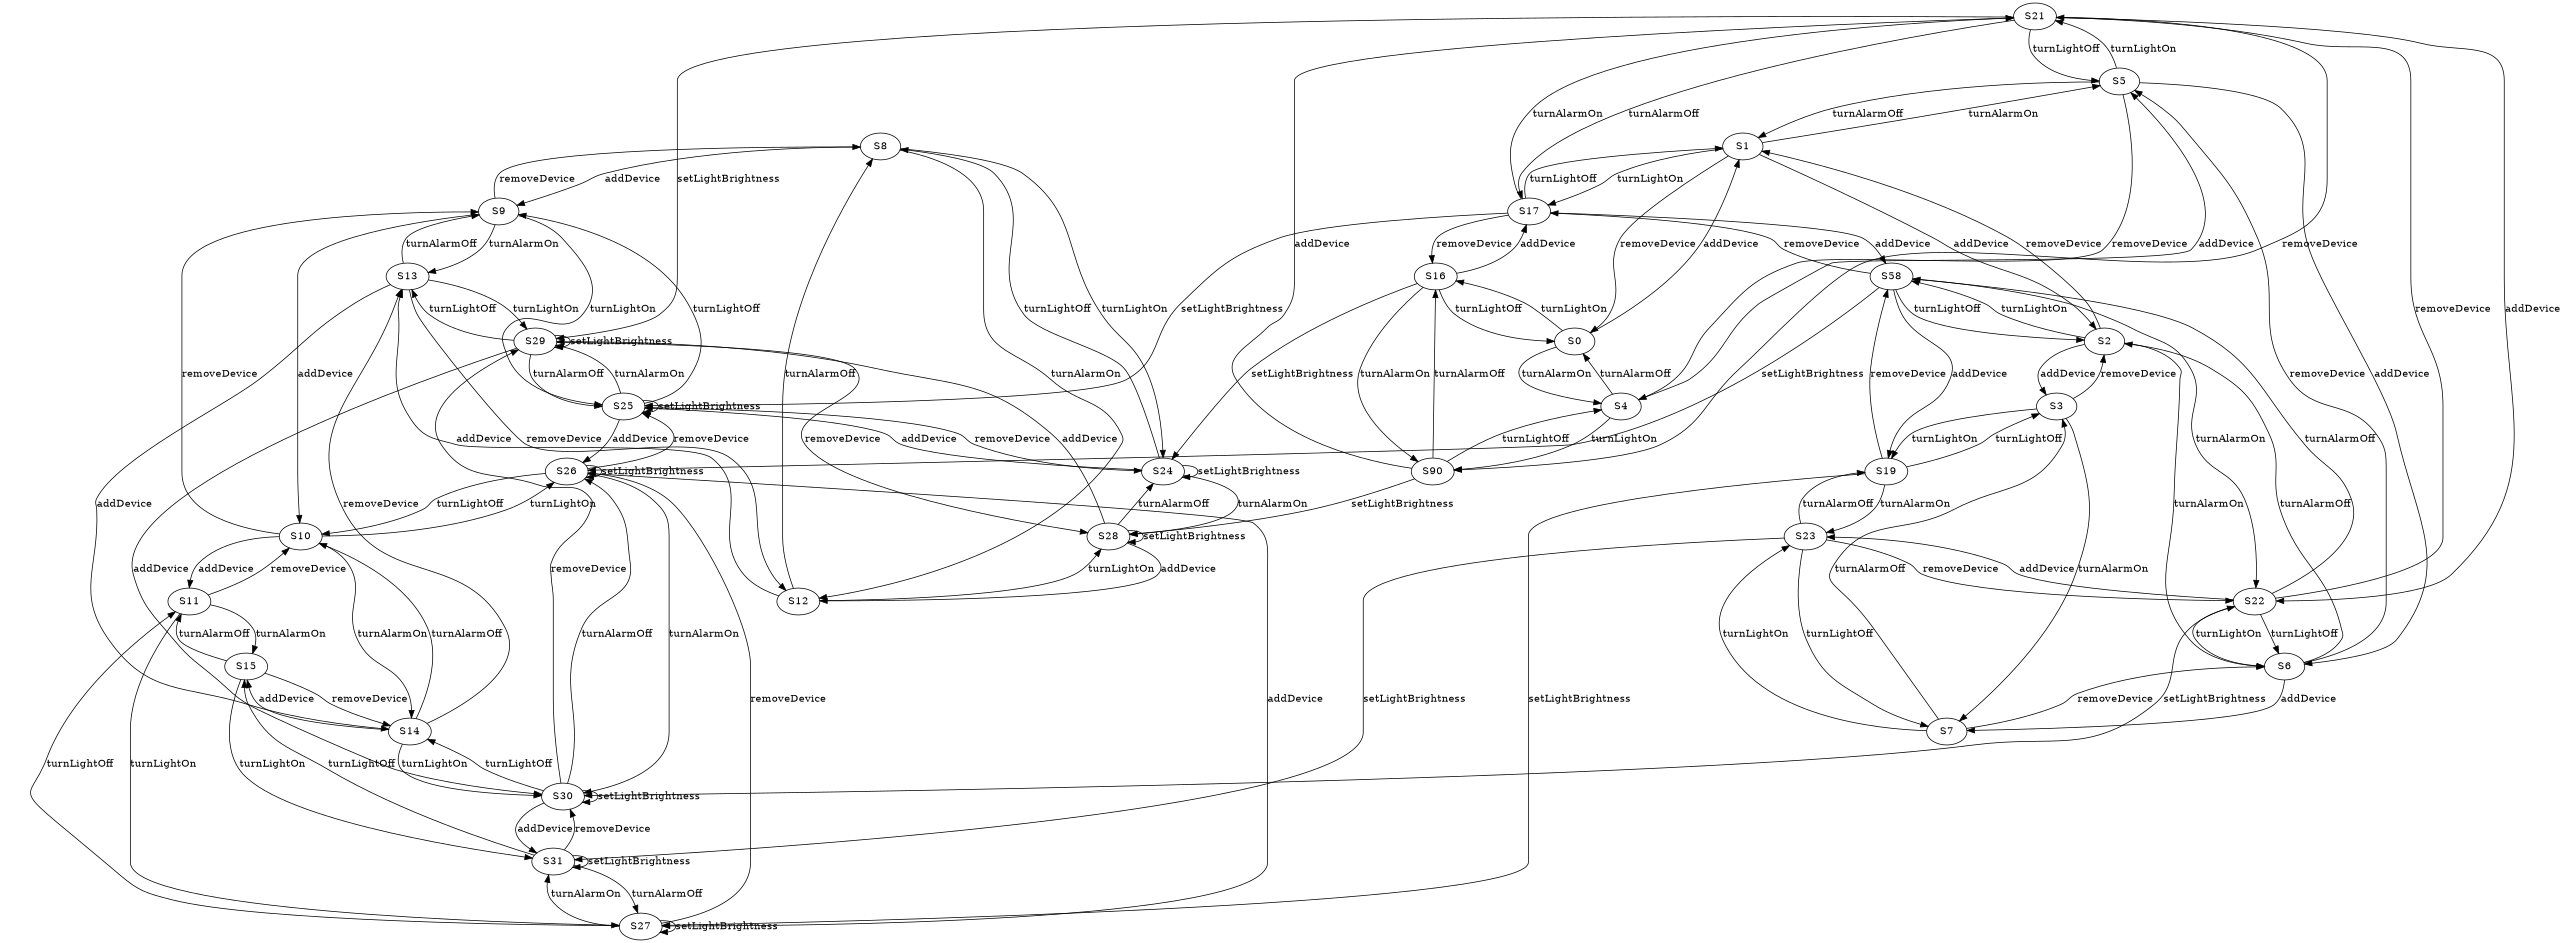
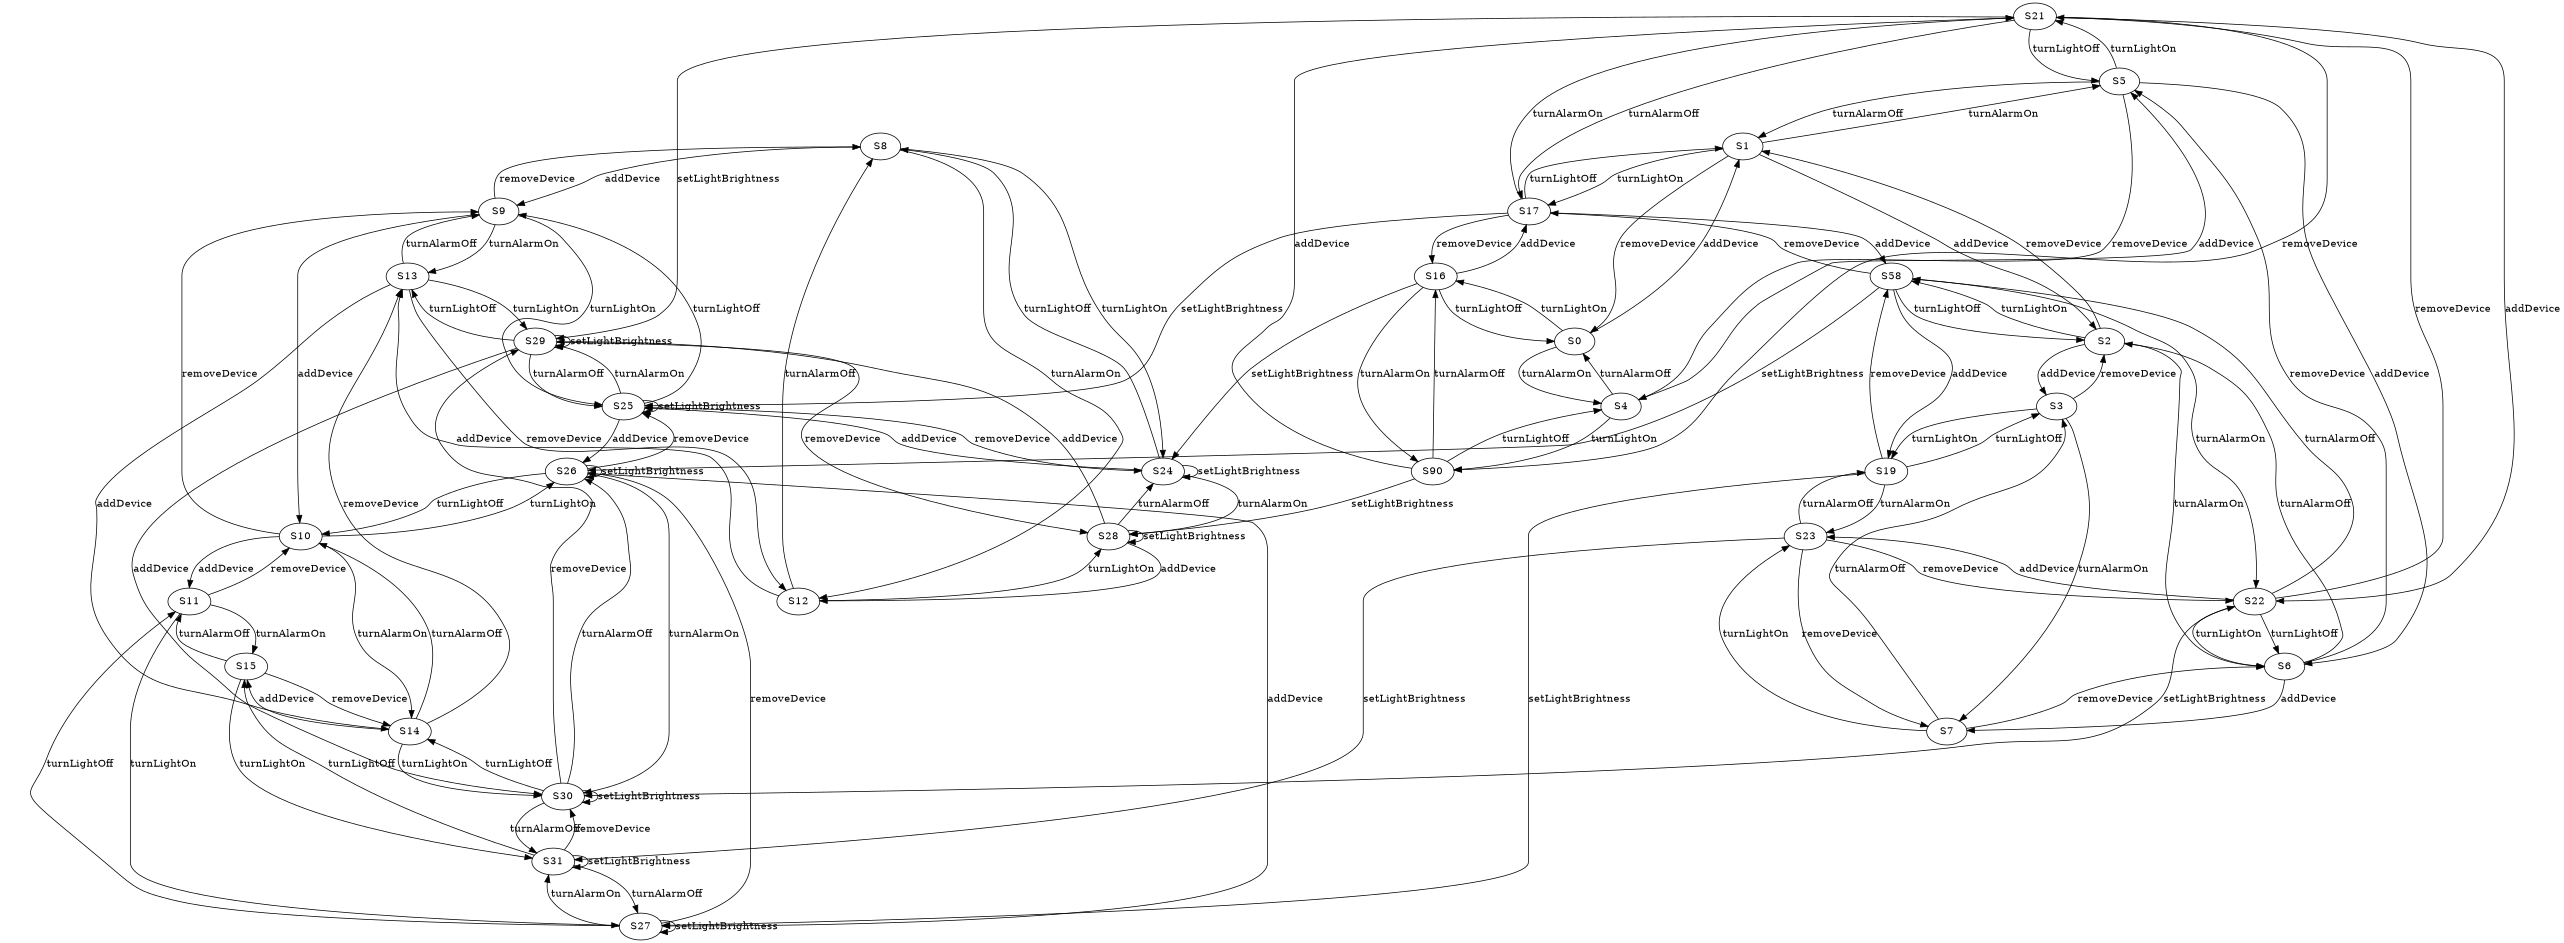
  digraph {
    S8
    S9
    S24
    S12
    S10
    S25
    S13
    S28
    S26
    S14
    S11
    S29
    S5
    S1
    S4
    S21
    S6
    S0
    S2
    S17
    n21 [label=S90]
    S22
    S7
    S16
    n25 [label=S58]
    S3
    S23
    S30
    S31
    S19
    S27
    S15
    S8 -> S9 [label=addDevice]
    S8 -> S24 [label=turnLightOn]
    S8 -> S12 [label=turnAlarmOn]
    S9 -> S8 [label=removeDevice]
    S9 -> S10 [label=addDevice]
    S9 -> S25 [label=turnLightOn]
    S9 -> S13 [label=turnAlarmOn]
    S24 -> S8 [label=turnLightOff]
    S24 -> S24 [label=setLightBrightness]
    S24 -> S25 [label=addDevice]
    S24 -> S28 [label=turnAlarmOn]
    S12 -> S8 [label=turnAlarmOff]
    S12 -> S13 [label=addDevice]
    S12 -> S28 [label=turnLightOn]
    S10 -> S9 [label=removeDevice]
    S10 -> S26 [label=turnLightOn]
    S10 -> S14 [label=turnAlarmOn]
    S10 -> S11 [label=addDevice]
    S25 -> S9 [label=turnLightOff]
    S25 -> S24 [label=removeDevice]
    S25 -> S25 [label=setLightBrightness]
    S25 -> S26 [label=addDevice]
    S25 -> S29 [label=turnAlarmOn]
    S13 -> S9 [label=turnAlarmOff]
    S13 -> S12 [label=removeDevice]
    S13 -> S14 [label=addDevice]
    S13 -> S29 [label=turnLightOn]
    S28 -> S24 [label=turnAlarmOff]
    S28 -> S12 [label=addDevice]
    S28 -> S28 [label=setLightBrightness]
    S28 -> S29 [label=addDevice]
    S26 -> S10 [label=turnLightOff]
    S26 -> S25 [label=removeDevice]
    S26 -> S26 [label=setLightBrightness]
    S26 -> S30 [label=turnAlarmOn]
    S26 -> S27 [label=addDevice]
    S14 -> S10 [label=turnAlarmOff]
    S14 -> S13 [label=removeDevice]
    S14 -> S30 [label=turnLightOn]
    S14 -> S15 [label=addDevice]
    S11 -> S10 [label=removeDevice]
    S11 -> S27 [label=turnLightOn]
    S11 -> S15 [label=turnAlarmOn]
    S29 -> S25 [label=turnAlarmOff]
    S29 -> S13 [label=turnLightOff]
    S29 -> S28 [label=removeDevice]
    S29 -> S29 [label=setLightBrightness]
    S29 -> S30 [label=addDevice]
    S5 -> S1 [label=turnAlarmOff]
    S5 -> S4 [label=removeDevice]
    S5 -> S21 [label=turnLightOn]
    S5 -> S6 [label=addDevice]
    S1 -> S5 [label=turnAlarmOn]
    S1 -> S0 [label=removeDevice]
    S1 -> S2 [label=addDevice]
    S1 -> S17 [label=turnLightOn]
    S4 -> S5 [label=addDevice]
    S4 -> S0 [label=turnAlarmOff]
    S4 -> n21 [label=turnLightOn]
    S21 -> S29 [label=setLightBrightness]
    S21 -> S5 [label=turnLightOff]
    S21 -> S17 [label=turnAlarmOff]
    S21 -> n21 [label=removeDevice]
    S21 -> S22 [label=addDevice]
    S6 -> S5 [label=removeDevice]
    S6 -> S2 [label=turnAlarmOff]
    S6 -> S22 [label=turnLightOn]
    S6 -> S7 [label=addDevice]
    S0 -> S1 [label=addDevice]
    S0 -> S4 [label=turnAlarmOn]
    S0 -> S16 [label=turnLightOn]
    S2 -> S1 [label=removeDevice]
    S2 -> S6 [label=turnAlarmOn]
    S2 -> n25 [label=turnLightOn]
    S2 -> S3 [label=addDevice]
    S17 -> S25 [label=setLightBrightness]
    S17 -> S1 [label=turnLightOff]
    S17 -> S21 [label=turnAlarmOn]
    S17 -> S16 [label=removeDevice]
    S17 -> n25 [label=addDevice]
    n21 -> S28 [label=setLightBrightness]
    n21 -> S4 [label=turnLightOff]
    n21 -> S21 [label=addDevice]
    n21 -> S16 [label=turnAlarmOff]
    S22 -> S21 [label=removeDevice]
    S22 -> S6 [label=turnLightOff]
    S22 -> n25 [label=turnAlarmOff]
    S22 -> S23 [label=addDevice]
    S22 -> S30 [label=setLightBrightness]
    S7 -> S6 [label=removeDevice]
    S7 -> S3 [label=turnAlarmOff]
    S7 -> S23 [label=turnLightOn]
    S16 -> S24 [label=setLightBrightness]
    S16 -> S0 [label=turnLightOff]
    S16 -> S17 [label=addDevice]
    S16 -> n21 [label=turnAlarmOn]
    n25 -> S26 [label=setLightBrightness]
    n25 -> S2 [label=turnLightOff]
    n25 -> S17 [label=removeDevice]
    n25 -> S22 [label=turnAlarmOn]
    n25 -> S19 [label=addDevice]
    S3 -> S2 [label=removeDevice]
    S3 -> S7 [label=turnAlarmOn]
    S3 -> S19 [label=turnLightOn]
    S23 -> S22 [label=removeDevice]
-   S23 -> S7 [label=turnLightOff]
+   S23 -> S7 [label=removeDevice]
    S23 -> S31 [label=setLightBrightness]
    S23 -> S19 [label=turnAlarmOff]
    S30 -> S26 [label=turnAlarmOff]
    S30 -> S14 [label=turnLightOff]
    S30 -> S29 [label=removeDevice]
    S30 -> S30 [label=setLightBrightness]
-   S30 -> S31 [label=addDevice]
+   S30 -> S31 [label=turnAlarmOff]
    S31 -> S30 [label=removeDevice]
    S31 -> S31 [label=setLightBrightness]
    S31 -> S27 [label=turnAlarmOff]
    S31 -> S15 [label=turnLightOff]
    S19 -> n25 [label=removeDevice]
    S19 -> S3 [label=turnLightOff]
    S19 -> S23 [label=turnAlarmOn]
    S19 -> S27 [label=setLightBrightness]
    S27 -> S26 [label=removeDevice]
    S27 -> S11 [label=turnLightOff]
    S27 -> S31 [label=turnAlarmOn]
    S27 -> S27 [label=setLightBrightness]
    S15 -> S14 [label=removeDevice]
    S15 -> S11 [label=turnAlarmOff]
    S15 -> S31 [label=turnLightOn]
  }
